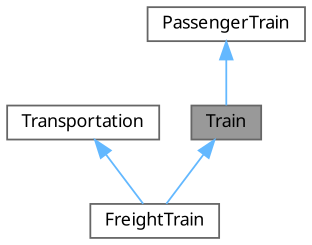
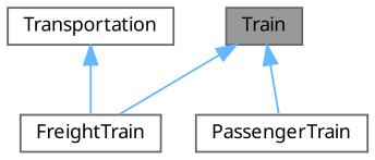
  digraph {
    fontname="Noto Sans"
    node [color=gray40 fillcolor=white fontname="Noto Sans" fontsize=10 shape=box style=filled]
    edge [color=steelblue1 dir=back fontname="Noto Sans" fontsize=10 labelfontname=Helvetica labelfontsize=10 style=solid]
    n1 [fillcolor=grey60 fontcolor=black height=0.2 label=Train width=0.4]
    n2 [height=0.2 label=FreightTrain width=0.4]
    n3 [height=0.2 label=PassengerTrain width=0.4]
    n4 [height=0.2 label=Transportation width=0.4]
    n1 -> n2
-   n3 -> n1
+   n1 -> n3
    n4 -> n2
  }
